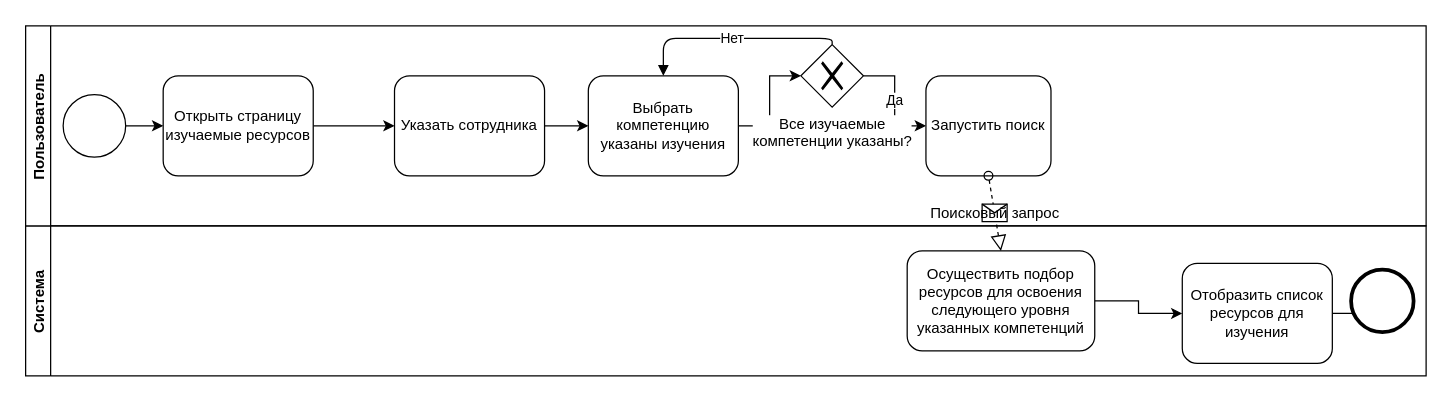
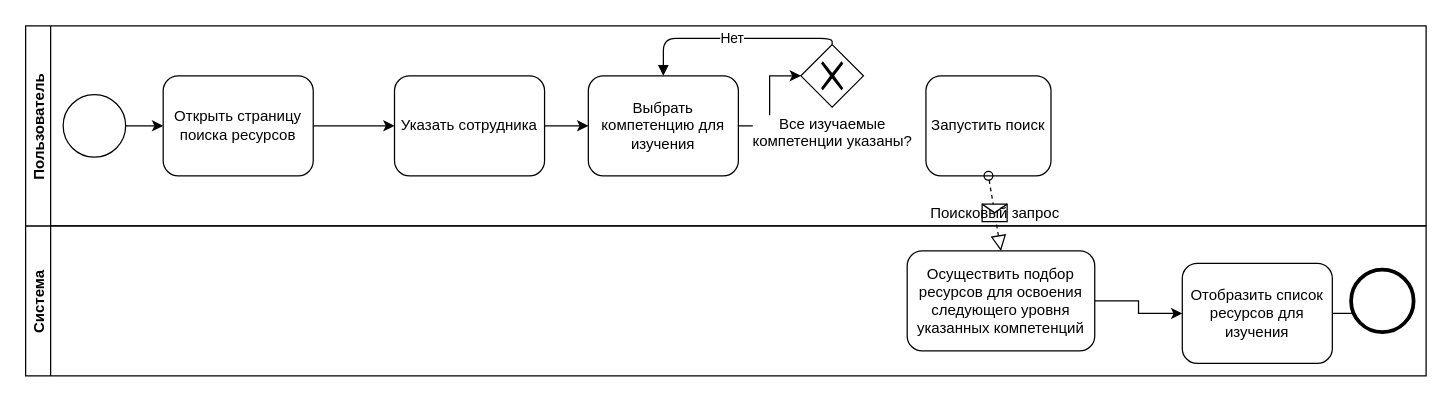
  <mxCell id="0" />
  <mxCell id="1" parent="0" />
  <mxCell id="2" value="Система" style="swimlane;startSize=20;horizontal=0;" vertex="1" parent="1"><mxGeometry x="20" y="180" width="1120" height="120" as="geometry" /></mxCell>
  <mxCell id="3" value="" style="edgeStyle=orthogonalEdgeStyle;rounded=0;orthogonalLoop=1;jettySize=auto;html=1;" edge="1" parent="2" source="4" target="6"><mxGeometry relative="1" as="geometry" /></mxCell>
  <mxCell id="4" value="Осуществить подбор ресурсов для освоения следующего уровня указанных компетенций" style="shape=ext;rounded=1;html=1;whiteSpace=wrap;" vertex="1" parent="2"><mxGeometry x="705" y="20" width="150" height="80" as="geometry" /></mxCell>
  <mxCell id="5" value="" style="edgeStyle=orthogonalEdgeStyle;rounded=0;orthogonalLoop=1;jettySize=auto;html=1;" edge="1" parent="2" source="6" target="7"><mxGeometry relative="1" as="geometry" /></mxCell>
  <mxCell id="6" value="Отобразить список ресурсов для изучения" style="shape=ext;rounded=1;html=1;whiteSpace=wrap;" vertex="1" parent="2"><mxGeometry x="925" y="30" width="120" height="80" as="geometry" /></mxCell>
  <mxCell id="7" value="" style="shape=mxgraph.bpmn.shape;html=1;verticalLabelPosition=bottom;labelBackgroundColor=#ffffff;verticalAlign=top;align=center;perimeter=ellipsePerimeter;outlineConnect=0;outline=end;symbol=general;" vertex="1" parent="2"><mxGeometry x="1060" y="35" width="50" height="50" as="geometry" /></mxCell>
  <mxCell id="8" value="Пользователь" style="swimlane;startSize=20;horizontal=0;" vertex="1" parent="1"><mxGeometry x="20" y="20" width="1120" height="160" as="geometry" /></mxCell>
  <mxCell id="9" value="" style="edgeStyle=orthogonalEdgeStyle;rounded=0;orthogonalLoop=1;jettySize=auto;html=1;" edge="1" parent="8" source="10" target="12"><mxGeometry relative="1" as="geometry" /></mxCell>
  <mxCell id="10" value="" style="shape=mxgraph.bpmn.shape;html=1;verticalLabelPosition=bottom;labelBackgroundColor=#ffffff;verticalAlign=top;align=center;perimeter=ellipsePerimeter;outlineConnect=0;outline=standard;symbol=general;" vertex="1" parent="8"><mxGeometry x="30" y="55" width="50" height="50" as="geometry" /></mxCell>
  <mxCell id="11" value="" style="edgeStyle=orthogonalEdgeStyle;rounded=0;orthogonalLoop=1;jettySize=auto;html=1;" edge="1" parent="8" source="12" target="20"><mxGeometry relative="1" as="geometry" /></mxCell>
- <mxCell id="12" value="Открыть страницу изучаемые ресурсов" style="shape=ext;rounded=1;html=1;whiteSpace=wrap;" vertex="1" parent="8"><mxGeometry x="110" y="40" width="120" height="80" as="geometry" /></mxCell>
+ <mxCell id="12" value="Открыть страницу поиска ресурсов" style="shape=ext;rounded=1;html=1;whiteSpace=wrap;" vertex="1" parent="8"><mxGeometry x="110" y="40" width="120" height="80" as="geometry" /></mxCell>
  <mxCell id="13" value="" style="edgeStyle=orthogonalEdgeStyle;rounded=0;orthogonalLoop=1;jettySize=auto;html=1;" edge="1" parent="8" source="14" target="16"><mxGeometry relative="1" as="geometry" /></mxCell>
- <mxCell id="14" value="Выбрать компетенцию указаны изучения" style="shape=ext;rounded=1;html=1;whiteSpace=wrap;" vertex="1" parent="8"><mxGeometry x="450" y="40" width="120" height="80" as="geometry" /></mxCell>
- <mxCell id="15" value="Да" style="edgeStyle=orthogonalEdgeStyle;rounded=0;orthogonalLoop=1;jettySize=auto;html=1;" edge="1" parent="8" source="16" target="18"><mxGeometry relative="1" as="geometry" /></mxCell>
+ <mxCell id="14" value="Выбрать компетенцию для изучения" style="shape=ext;rounded=1;html=1;whiteSpace=wrap;" vertex="1" parent="8"><mxGeometry x="450" y="40" width="120" height="80" as="geometry" /></mxCell>
  <mxCell id="16" value="&lt;div&gt;Все изучаемые &lt;br&gt;&lt;/div&gt;&lt;div&gt;компетенции указаны?&lt;/div&gt;" style="shape=mxgraph.bpmn.shape;html=1;verticalLabelPosition=bottom;labelBackgroundColor=#ffffff;verticalAlign=top;align=center;perimeter=rhombusPerimeter;background=gateway;outlineConnect=0;outline=none;symbol=exclusiveGw;" vertex="1" parent="8"><mxGeometry x="620" y="15" width="50" height="50" as="geometry" /></mxCell>
  <mxCell id="17" value="Нет" style="endArrow=block;endFill=1;endSize=6;html=1;exitX=0.5;exitY=0;exitDx=0;exitDy=0;entryX=0.5;entryY=0;entryDx=0;entryDy=0;" edge="1" parent="8" source="16" target="14"><mxGeometry width="100" relative="1" as="geometry"><mxPoint x="310" y="130" as="sourcePoint" /><mxPoint x="410" y="130" as="targetPoint" /><Array as="points"><mxPoint x="645" y="10" /><mxPoint x="510" y="10" /></Array></mxGeometry></mxCell>
  <mxCell id="18" value="Запустить поиск" style="shape=ext;rounded=1;html=1;whiteSpace=wrap;" vertex="1" parent="8"><mxGeometry x="720" y="40" width="100" height="80" as="geometry" /></mxCell>
  <mxCell id="19" value="" style="edgeStyle=orthogonalEdgeStyle;rounded=0;orthogonalLoop=1;jettySize=auto;html=1;" edge="1" parent="8" source="20" target="14"><mxGeometry relative="1" as="geometry" /></mxCell>
  <mxCell id="20" value="Указать сотрудника" style="shape=ext;rounded=1;html=1;whiteSpace=wrap;" vertex="1" parent="8"><mxGeometry x="295" y="40" width="120" height="80" as="geometry" /></mxCell>
  <mxCell id="21" value="" style="startArrow=oval;startFill=0;startSize=7;endArrow=block;endFill=0;endSize=10;dashed=1;html=1;exitX=0.5;exitY=1;exitDx=0;exitDy=0;entryX=0.5;entryY=0;entryDx=0;entryDy=0;" edge="1" parent="1" source="18" target="4"><mxGeometry relative="1" as="geometry"><mxPoint x="670" y="100" as="sourcePoint" /><mxPoint x="770" y="100" as="targetPoint" /></mxGeometry></mxCell>
  <mxCell id="22" value="Поисковый запрос" style="shape=message;html=1;outlineConnect=0;" vertex="1" parent="21"><mxGeometry width="20" height="14" relative="1" as="geometry"><mxPoint x="-10" y="-7" as="offset" /></mxGeometry></mxCell>
